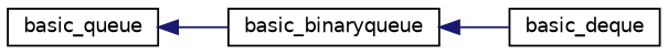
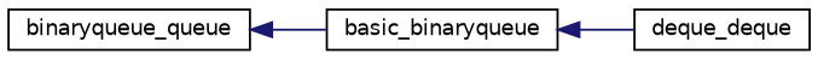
  digraph {
    rankdir=LR
    node [color=black fillcolor=white fontname=Helvetica fontsize=10 shape=record style=filled]
    edge [color=midnightblue dir=back fontname=Helvetica fontsize=10 labelfontname=Helvetica labelfontsize=10 style=solid]
-   n1 [height=0.2 label=basic_queue width=0.4]
+   n1 [height=0.2 label=binaryqueue_queue width=0.4]
    n2 [height=0.2 label=basic_binaryqueue width=0.4]
-   n3 [height=0.2 label=basic_deque width=0.4]
+   n3 [height=0.2 label=deque_deque width=0.4]
    n1 -> n2
    n2 -> n3
  }
